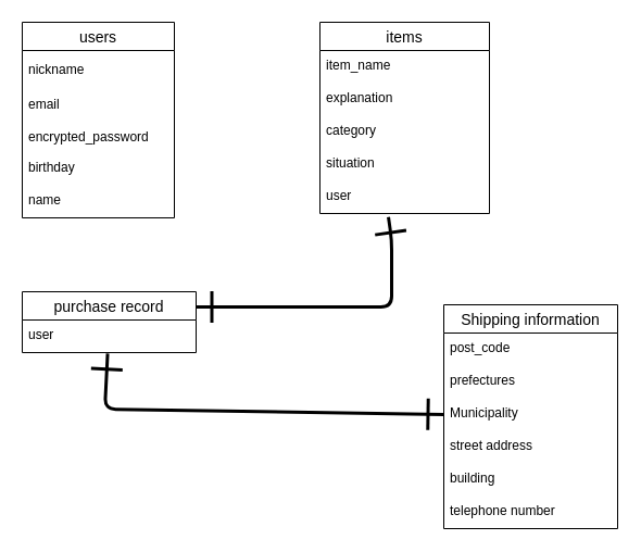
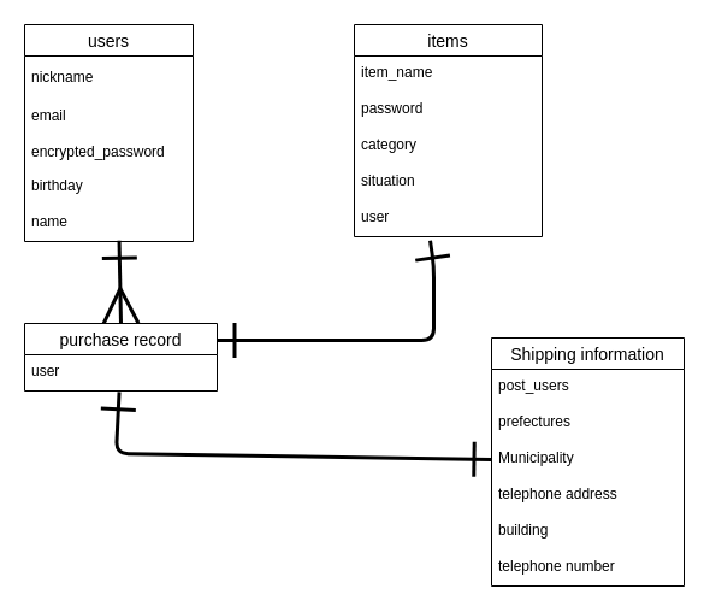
  <mxCell id="0" />
  <mxCell id="1" parent="0" />
  <mxCell id="2" style="edgeStyle=none;html=1;exitX=0;exitY=0;exitDx=0;exitDy=0;entryX=0;entryY=0;entryDx=0;entryDy=0;" edge="1" parent="1" source="3" target="3"><mxGeometry relative="1" as="geometry"><mxPoint x="-20" y="20" as="targetPoint" /></mxGeometry></mxCell>
  <mxCell id="3" value="users" style="swimlane;fontStyle=0;childLayout=stackLayout;horizontal=1;startSize=26;horizontalStack=0;resizeParent=1;resizeParentMax=0;resizeLast=0;collapsible=1;marginBottom=0;align=center;fontSize=14;" vertex="1" parent="1"><mxGeometry x="20" y="20" width="140" height="180" as="geometry"><mxRectangle x="90" y="90" width="60" height="30" as="alternateBounds" /></mxGeometry></mxCell>
  <mxCell id="4" value="nickname" style="text;strokeColor=none;fillColor=none;spacingLeft=4;spacingRight=4;overflow=hidden;rotatable=0;points=[[0,0.5],[1,0.5]];portConstraint=eastwest;fontSize=12;align=left;verticalAlign=middle;" vertex="1" parent="3"><mxGeometry y="26" width="140" height="34" as="geometry" /></mxCell>
  <mxCell id="5" value="email" style="text;strokeColor=none;fillColor=none;spacingLeft=4;spacingRight=4;overflow=hidden;rotatable=0;points=[[0,0.5],[1,0.5]];portConstraint=eastwest;fontSize=12;verticalAlign=middle;" vertex="1" parent="3"><mxGeometry y="60" width="140" height="30" as="geometry" /></mxCell>
  <mxCell id="6" value="encrypted_password" style="text;strokeColor=none;fillColor=none;spacingLeft=4;spacingRight=4;overflow=hidden;rotatable=0;points=[[0,0.5],[1,0.5]];portConstraint=eastwest;fontSize=12;verticalAlign=middle;" vertex="1" parent="3"><mxGeometry y="90" width="140" height="30" as="geometry" /></mxCell>
  <mxCell id="7" value="" style="edgeStyle=none;html=1;startArrow=none;" edge="1" parent="3"><mxGeometry relative="1" as="geometry"><mxPoint x="211.818" y="120" as="sourcePoint" /><mxPoint x="212" y="120" as="targetPoint" /><Array as="points" /></mxGeometry></mxCell>
  <mxCell id="8" value="" style="edgeStyle=none;html=1;entryX=0.493;entryY=1.027;entryDx=0;entryDy=0;entryPerimeter=0;endArrow=diamond;startArrow=none;" edge="1" parent="3" source="10" target="9"><mxGeometry relative="1" as="geometry"><mxPoint x="325.472" y="230" as="sourcePoint" /><mxPoint x="327.34" y="190.81" as="targetPoint" /></mxGeometry></mxCell>
  <mxCell id="9" value="birthday" style="text;strokeColor=none;fillColor=none;spacingLeft=4;spacingRight=4;overflow=hidden;rotatable=0;points=[[0,0.5],[1,0.5]];portConstraint=eastwest;fontSize=12;" vertex="1" parent="3"><mxGeometry y="120" width="140" height="30" as="geometry" /></mxCell>
  <mxCell id="10" value="name" style="text;strokeColor=none;fillColor=none;spacingLeft=4;spacingRight=4;overflow=hidden;rotatable=0;points=[[0,0.5],[1,0.5]];portConstraint=eastwest;fontSize=12;" vertex="1" parent="3"><mxGeometry y="150" width="140" height="30" as="geometry" /></mxCell>
  <mxCell id="11" value="items" style="swimlane;fontStyle=0;childLayout=stackLayout;horizontal=1;startSize=26;horizontalStack=0;resizeParent=1;resizeParentMax=0;resizeLast=0;collapsible=1;marginBottom=0;align=center;fontSize=14;" vertex="1" parent="1"><mxGeometry x="294" y="20" width="156" height="176" as="geometry" /></mxCell>
  <mxCell id="12" value="item_name" style="text;strokeColor=none;fillColor=none;spacingLeft=4;spacingRight=4;overflow=hidden;rotatable=0;points=[[0,0.5],[1,0.5]];portConstraint=eastwest;fontSize=12;" vertex="1" parent="11"><mxGeometry y="26" width="156" height="30" as="geometry" /></mxCell>
- <mxCell id="13" value="explanation&#10;&#10;" style="text;strokeColor=none;fillColor=none;spacingLeft=4;spacingRight=4;overflow=hidden;rotatable=0;points=[[0,0.5],[1,0.5]];portConstraint=eastwest;fontSize=12;" vertex="1" parent="11"><mxGeometry y="56" width="156" height="30" as="geometry" /></mxCell>
+ <mxCell id="13" value="password&#10;&#10;" style="text;strokeColor=none;fillColor=none;spacingLeft=4;spacingRight=4;overflow=hidden;rotatable=0;points=[[0,0.5],[1,0.5]];portConstraint=eastwest;fontSize=12;" vertex="1" parent="11"><mxGeometry y="56" width="156" height="30" as="geometry" /></mxCell>
  <mxCell id="14" value="category&#10;&#10;" style="text;strokeColor=none;fillColor=none;spacingLeft=4;spacingRight=4;overflow=hidden;rotatable=0;points=[[0,0.5],[1,0.5]];portConstraint=eastwest;fontSize=12;" vertex="1" parent="11"><mxGeometry y="86" width="156" height="30" as="geometry" /></mxCell>
  <mxCell id="15" value="situation&#10;" style="text;strokeColor=none;fillColor=none;spacingLeft=4;spacingRight=4;overflow=hidden;rotatable=0;points=[[0,0.5],[1,0.5]];portConstraint=eastwest;fontSize=12;" vertex="1" parent="11"><mxGeometry y="116" width="156" height="30" as="geometry" /></mxCell>
  <mxCell id="16" value="user" style="text;strokeColor=none;fillColor=none;spacingLeft=4;spacingRight=4;overflow=hidden;rotatable=0;points=[[0,0.5],[1,0.5]];portConstraint=eastwest;fontSize=12;" vertex="1" parent="11"><mxGeometry y="146" width="156" height="30" as="geometry" /></mxCell>
  <mxCell id="17" style="edgeStyle=none;jumpSize=8;html=1;exitX=1;exitY=0.25;exitDx=0;exitDy=0;strokeWidth=3;startArrow=ERone;startFill=0;endArrow=ERone;endFill=0;startSize=25;endSize=25;sourcePerimeterSpacing=19;targetPerimeterSpacing=19;entryX=0.404;entryY=1.107;entryDx=0;entryDy=0;entryPerimeter=0;" edge="1" parent="1" source="19" target="16"><mxGeometry relative="1" as="geometry"><mxPoint x="372" y="282" as="targetPoint" /><Array as="points"><mxPoint x="360" y="282" /><mxPoint x="360" y="220" /></Array></mxGeometry></mxCell>
+ <mxCell id="18" style="edgeStyle=none;jumpSize=8;html=1;exitX=0.5;exitY=0;exitDx=0;exitDy=0;entryX=0.561;entryY=0.973;entryDx=0;entryDy=0;entryPerimeter=0;strokeWidth=3;startArrow=ERmany;startFill=0;endArrow=ERone;endFill=0;startSize=25;endSize=25;sourcePerimeterSpacing=19;targetPerimeterSpacing=19;" edge="1" parent="1" source="19" target="10"><mxGeometry relative="1" as="geometry" /></mxCell>
  <mxCell id="19" value="purchase record" style="swimlane;fontStyle=0;childLayout=stackLayout;horizontal=1;startSize=26;horizontalStack=0;resizeParent=1;resizeParentMax=0;resizeLast=0;collapsible=1;marginBottom=0;align=center;fontSize=14;" vertex="1" parent="1"><mxGeometry x="20" y="268" width="160" height="56" as="geometry" /></mxCell>
  <mxCell id="20" value="user" style="text;strokeColor=none;fillColor=none;spacingLeft=4;spacingRight=4;overflow=hidden;rotatable=0;points=[[0,0.5],[1,0.5]];portConstraint=eastwest;fontSize=12;" vertex="1" parent="19"><mxGeometry y="26" width="160" height="30" as="geometry" /></mxCell>
  <mxCell id="21" value="Shipping information" style="swimlane;fontStyle=0;childLayout=stackLayout;horizontal=1;startSize=26;horizontalStack=0;resizeParent=1;resizeParentMax=0;resizeLast=0;collapsible=1;marginBottom=0;align=center;fontSize=14;" vertex="1" parent="1"><mxGeometry x="408" y="280" width="160" height="206" as="geometry" /></mxCell>
- <mxCell id="22" value="post_code" style="text;strokeColor=none;fillColor=none;spacingLeft=4;spacingRight=4;overflow=hidden;rotatable=0;points=[[0,0.5],[1,0.5]];portConstraint=eastwest;fontSize=12;" vertex="1" parent="21"><mxGeometry y="26" width="160" height="30" as="geometry" /></mxCell>
+ <mxCell id="22" value="post_users" style="text;strokeColor=none;fillColor=none;spacingLeft=4;spacingRight=4;overflow=hidden;rotatable=0;points=[[0,0.5],[1,0.5]];portConstraint=eastwest;fontSize=12;" vertex="1" parent="21"><mxGeometry y="26" width="160" height="30" as="geometry" /></mxCell>
  <mxCell id="23" value="prefectures" style="text;strokeColor=none;fillColor=none;spacingLeft=4;spacingRight=4;overflow=hidden;rotatable=0;points=[[0,0.5],[1,0.5]];portConstraint=eastwest;fontSize=12;" vertex="1" parent="21"><mxGeometry y="56" width="160" height="30" as="geometry" /></mxCell>
  <mxCell id="24" value="Municipality" style="text;strokeColor=none;fillColor=none;spacingLeft=4;spacingRight=4;overflow=hidden;rotatable=0;points=[[0,0.5],[1,0.5]];portConstraint=eastwest;fontSize=12;" vertex="1" parent="21"><mxGeometry y="86" width="160" height="30" as="geometry" /></mxCell>
- <mxCell id="25" value="street address" style="text;strokeColor=none;fillColor=none;spacingLeft=4;spacingRight=4;overflow=hidden;rotatable=0;points=[[0,0.5],[1,0.5]];portConstraint=eastwest;fontSize=12;" vertex="1" parent="21"><mxGeometry y="116" width="160" height="30" as="geometry" /></mxCell>
+ <mxCell id="25" value="telephone address" style="text;strokeColor=none;fillColor=none;spacingLeft=4;spacingRight=4;overflow=hidden;rotatable=0;points=[[0,0.5],[1,0.5]];portConstraint=eastwest;fontSize=12;" vertex="1" parent="21"><mxGeometry y="116" width="160" height="30" as="geometry" /></mxCell>
  <mxCell id="26" value="building&#10;" style="text;strokeColor=none;fillColor=none;spacingLeft=4;spacingRight=4;overflow=hidden;rotatable=0;points=[[0,0.5],[1,0.5]];portConstraint=eastwest;fontSize=12;" vertex="1" parent="21"><mxGeometry y="146" width="160" height="30" as="geometry" /></mxCell>
  <mxCell id="27" value="telephone number" style="text;strokeColor=none;fillColor=none;spacingLeft=4;spacingRight=4;overflow=hidden;rotatable=0;points=[[0,0.5],[1,0.5]];portConstraint=eastwest;fontSize=12;" vertex="1" parent="21"><mxGeometry y="176" width="160" height="30" as="geometry" /></mxCell>
  <mxCell id="28" style="edgeStyle=none;jumpSize=8;html=1;exitX=0;exitY=0.5;exitDx=0;exitDy=0;strokeWidth=3;startArrow=ERone;startFill=0;endArrow=ERone;endFill=0;startSize=25;endSize=25;sourcePerimeterSpacing=19;targetPerimeterSpacing=19;entryX=0.491;entryY=1.027;entryDx=0;entryDy=0;entryPerimeter=0;" edge="1" parent="1" source="24" target="20"><mxGeometry relative="1" as="geometry"><mxPoint x="84" y="376" as="targetPoint" /><Array as="points"><mxPoint x="96" y="376" /></Array></mxGeometry></mxCell>
